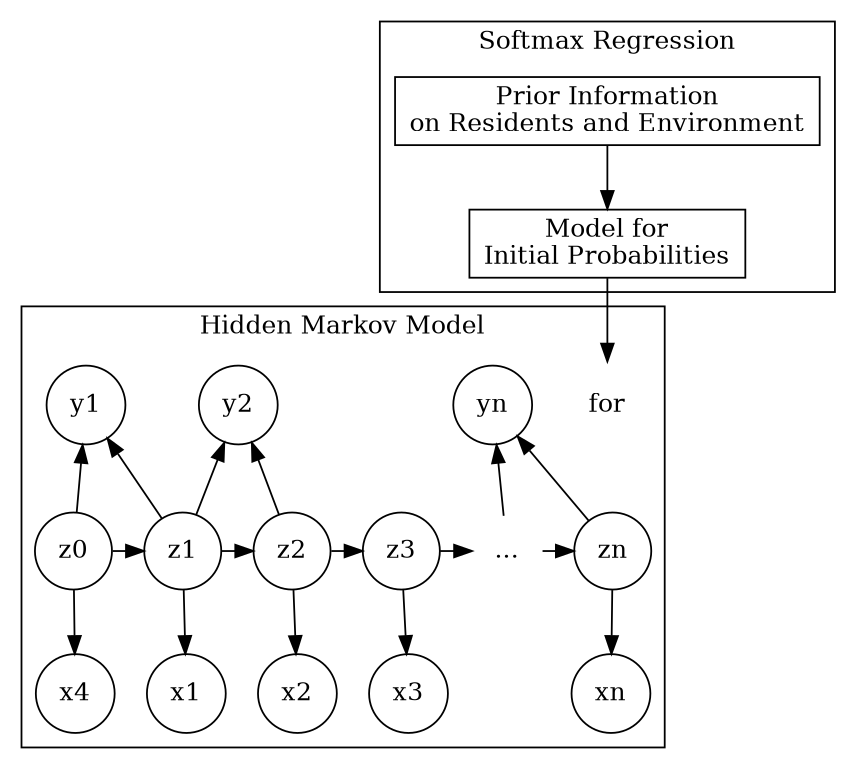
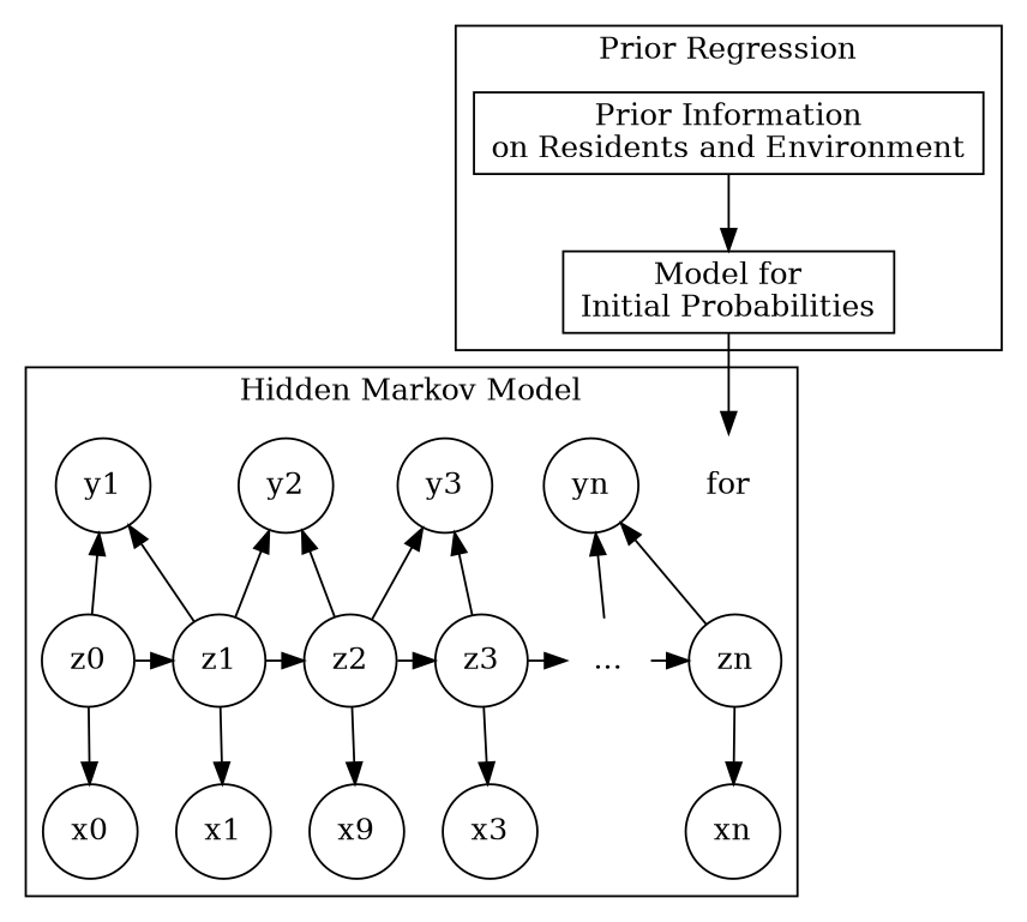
  digraph {
    rankdir=TB
    node [color=black shape=circle]
    n1 [label="Prior Information\non Residents and Environment" shape=box]
    n2 [label="Model for\nInitial Probabilities" shape=box]
    n3 [color=white label="..."]
    zn
    z0
    z1
    z2
    z3
    n9 [color=white label=for]
-   x0 [label=x4]
+   x0
    x1
-   x2
+   x2 [label=x9]
    x3
    xn
    y1
    y2
+   y3
    yn
    subgraph cluster_1 {
-     label="Softmax Regression"
+     label="Prior Regression"
      n1
      n2
    }
    subgraph cluster_2 {
      label="Hidden Markov Model"
      subgraph sub_3 {
        label="Hidden Markov Model"
        rank=same
        n3
        zn
        z0
        z1
        z2
        z3
      }
      subgraph sub_4 {
        label="Hidden Markov Model"
        rank=min
        n9
      }
      subgraph sub_5 {
        label="Hidden Markov Model"
        rank=same
        x0
        x1
        x2
        x3
        xn
      }
      subgraph sub_6 {
        label="Hidden Markov Model"
        rank=source
        y1
        y2
+       y3
        yn
      }
    }
    n1 -> n2
    n2 -> n9
    n3 -> zn
    n3 -> yn
    zn -> xn
    zn -> yn
    z0 -> z1
    z0 -> x0
    z0 -> y1
    z1 -> z2
    z1 -> x1
    z1 -> y1
    z1 -> y2
    z2 -> z3
    z2 -> x2
    z2 -> y2
+   z2 -> y3
    z3 -> n3
    z3 -> x3
+   z3 -> y3
  }
